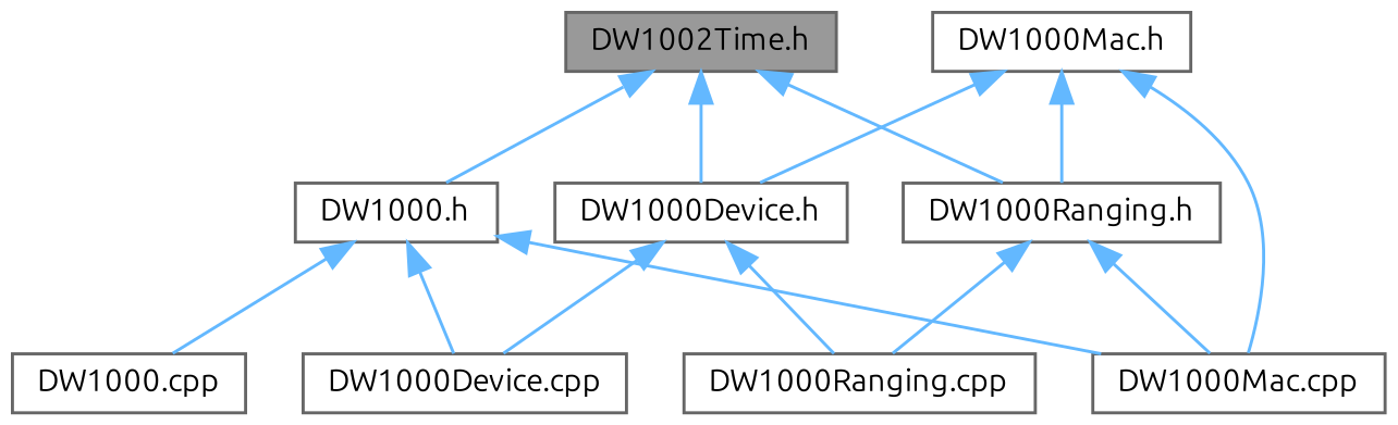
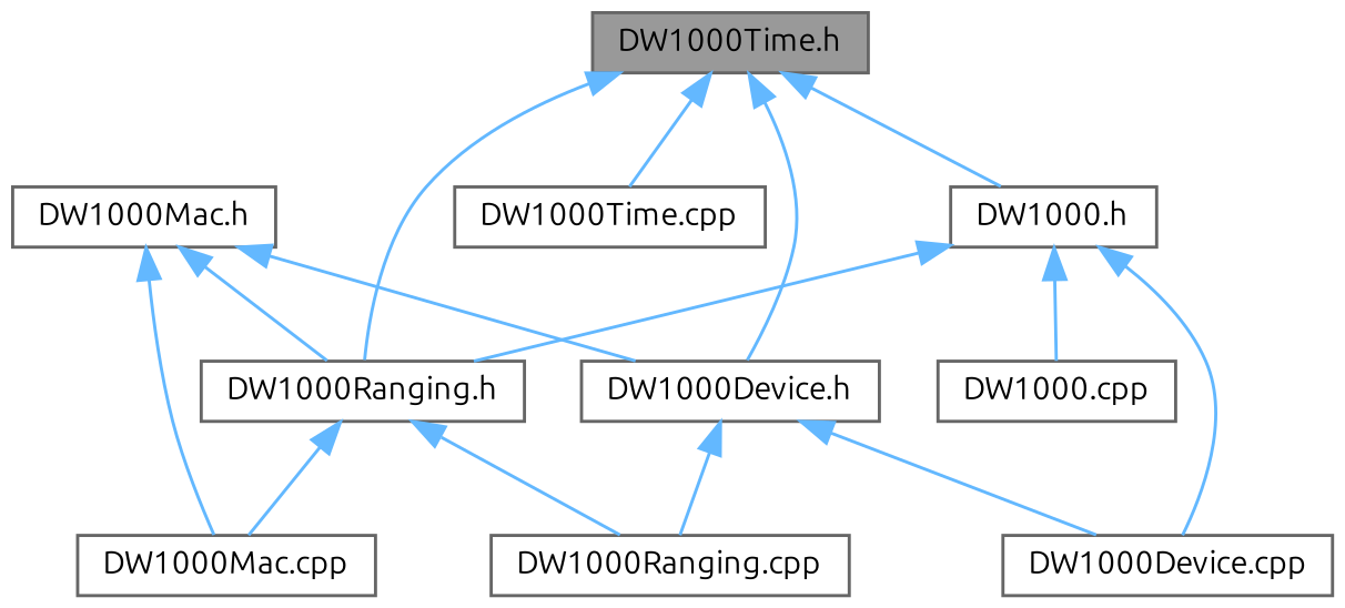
  digraph {
    fontname=Ubuntu
    node [color=grey40 fillcolor=white fontname=Ubuntu fontsize=10 shape=box style=filled]
    edge [color=steelblue1 dir=back fontname=Ubuntu fontsize=10 labelfontname=Helvetica labelfontsize=10 style=solid]
-   n1 [color=gray40 fillcolor=grey60 fontcolor=black height=0.2 label="DW1002Time.h" width=0.4]
+   n1 [color=gray40 fillcolor=grey60 fontcolor=black height=0.2 label="DW1000Time.h" width=0.4]
    n2 [height=0.2 label="DW1000.h" width=0.4]
    n3 [height=0.2 label="DW1000Ranging.h" width=0.4]
    n4 [height=0.2 label="DW1000Device.h" width=0.4]
+   n5 [height=0.2 label="DW1000Time.cpp" width=0.4]
    n6 [height=0.2 label="DW1000.cpp" width=0.4]
    n7 [height=0.2 label="DW1000Device.cpp" width=0.4]
    n8 [height=0.2 label="DW1000Mac.cpp" width=0.4]
    n9 [height=0.2 label="DW1000Ranging.cpp" width=0.4]
    n10 [height=0.2 label="DW1000Mac.h" width=0.4]
    n1 -> n2
    n1 -> n3
    n1 -> n4
-   n2 -> n8
+   n1 -> n5
+   n2 -> n3
    n2 -> n6
    n2 -> n7
    n3 -> n8
    n3 -> n9
    n4 -> n7
    n4 -> n9
    n10 -> n3
    n10 -> n4
    n10 -> n8
  }
